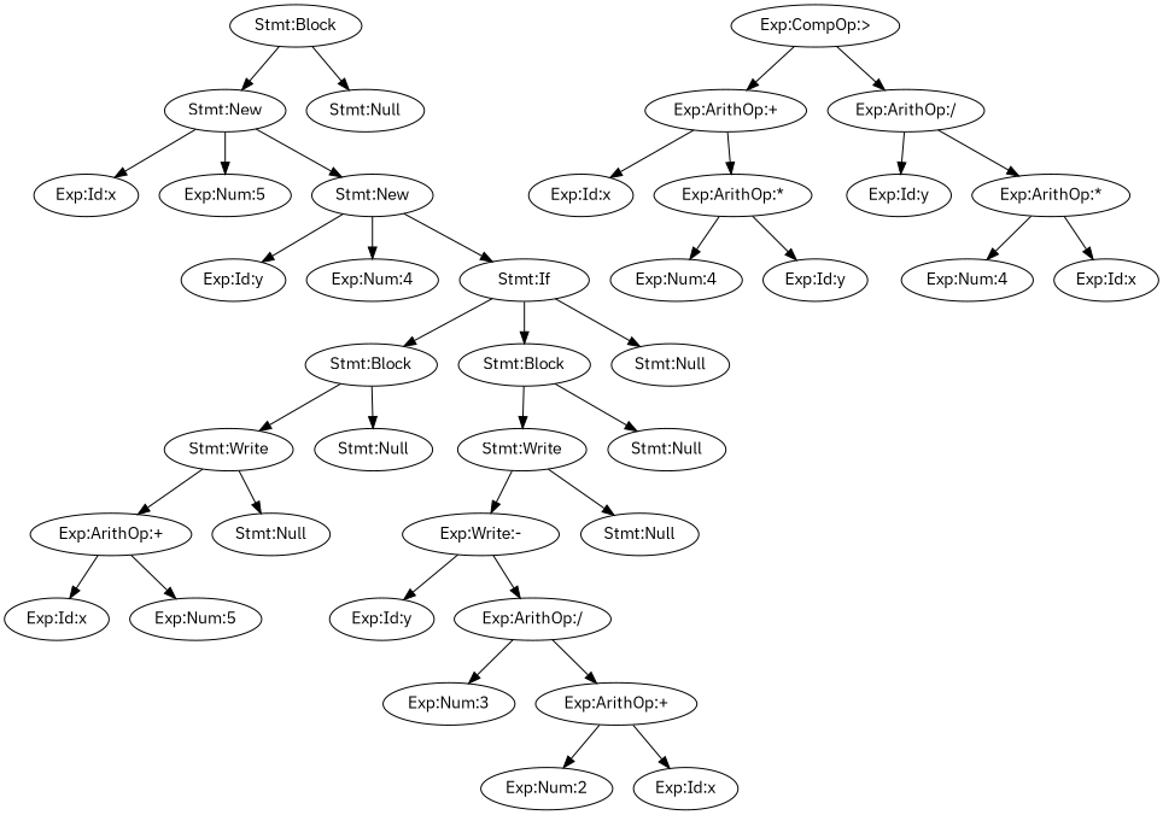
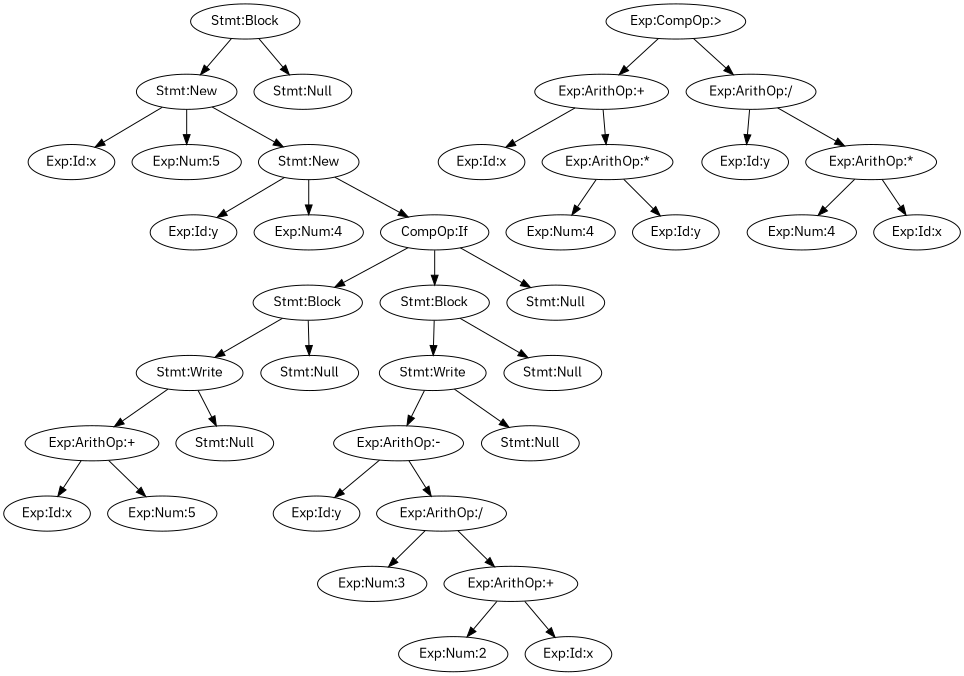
  digraph {
    fontname="IBM Plex Sans"
    node [fontname="IBM Plex Sans"]
    edge [fontname="IBM Plex Sans"]
    n1 [label="Stmt:Block"]
    n2 [label="Stmt:New"]
    n3 [label="Stmt:Null"]
    n4 [label="Exp:Id:x"]
    n5 [label="Exp:Num:5"]
    n6 [label="Stmt:New"]
    n7 [label="Exp:Id:y"]
    n8 [label="Exp:Num:4"]
-   n9 [label="Stmt:If"]
+   n9 [label="CompOp:If"]
    n10 [label="Stmt:Block"]
    n11 [label="Stmt:Block"]
    n12 [label="Stmt:Null"]
    n13 [label="Exp:CompOp:>"]
    n14 [label="Exp:ArithOp:+"]
    n15 [label="Exp:ArithOp:/"]
    n16 [label="Stmt:Write"]
    n17 [label="Stmt:Null"]
    n18 [label="Stmt:Write"]
    n19 [label="Stmt:Null"]
    n20 [label="Exp:Id:x"]
    n21 [label="Exp:ArithOp:*"]
    n22 [label="Exp:Id:y"]
    n23 [label="Exp:ArithOp:*"]
    n24 [label="Exp:Num:4"]
    n25 [label="Exp:Id:y"]
    n26 [label="Exp:Num:4"]
    n27 [label="Exp:Id:x"]
    n28 [label="Exp:ArithOp:+"]
    n29 [label="Stmt:Null"]
    n30 [label="Exp:Id:x"]
    n31 [label="Exp:Num:5"]
-   n32 [label="Exp:Write:-"]
+   n32 [label="Exp:ArithOp:-"]
    n33 [label="Stmt:Null"]
    n34 [label="Exp:Id:y"]
    n35 [label="Exp:ArithOp:/"]
    n36 [label="Exp:Num:3"]
    n37 [label="Exp:ArithOp:+"]
    n38 [label="Exp:Num:2"]
    n39 [label="Exp:Id:x"]
    n1 -> n2
    n1 -> n3
    n2 -> n4
    n2 -> n5
    n2 -> n6
    n6 -> n7
    n6 -> n8
    n6 -> n9
    n9 -> n10
    n9 -> n11
    n9 -> n12
    n10 -> n16
    n10 -> n17
    n11 -> n18
    n11 -> n19
    n13 -> n14
    n13 -> n15
    n14 -> n20
    n14 -> n21
    n15 -> n22
    n15 -> n23
    n16 -> n28
    n16 -> n29
    n18 -> n32
    n18 -> n33
    n21 -> n24
    n21 -> n25
    n23 -> n26
    n23 -> n27
    n28 -> n30
    n28 -> n31
    n32 -> n34
    n32 -> n35
    n35 -> n36
    n35 -> n37
    n37 -> n38
    n37 -> n39
  }
